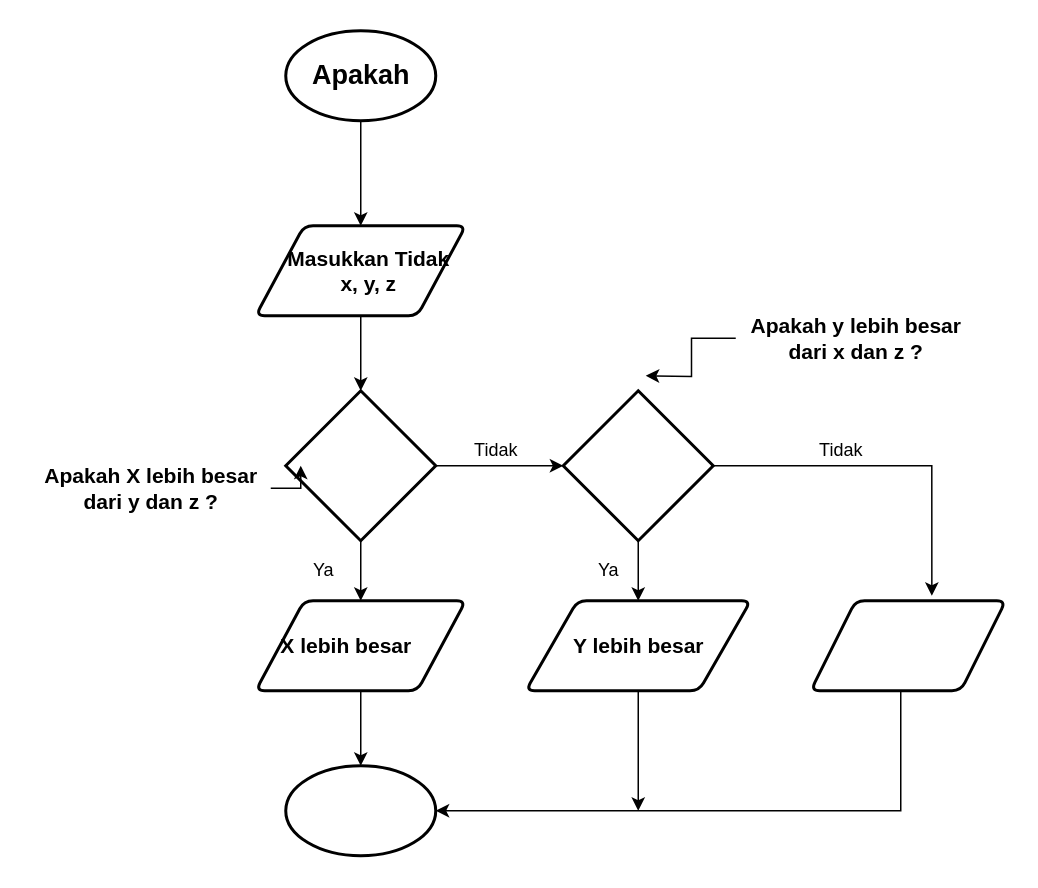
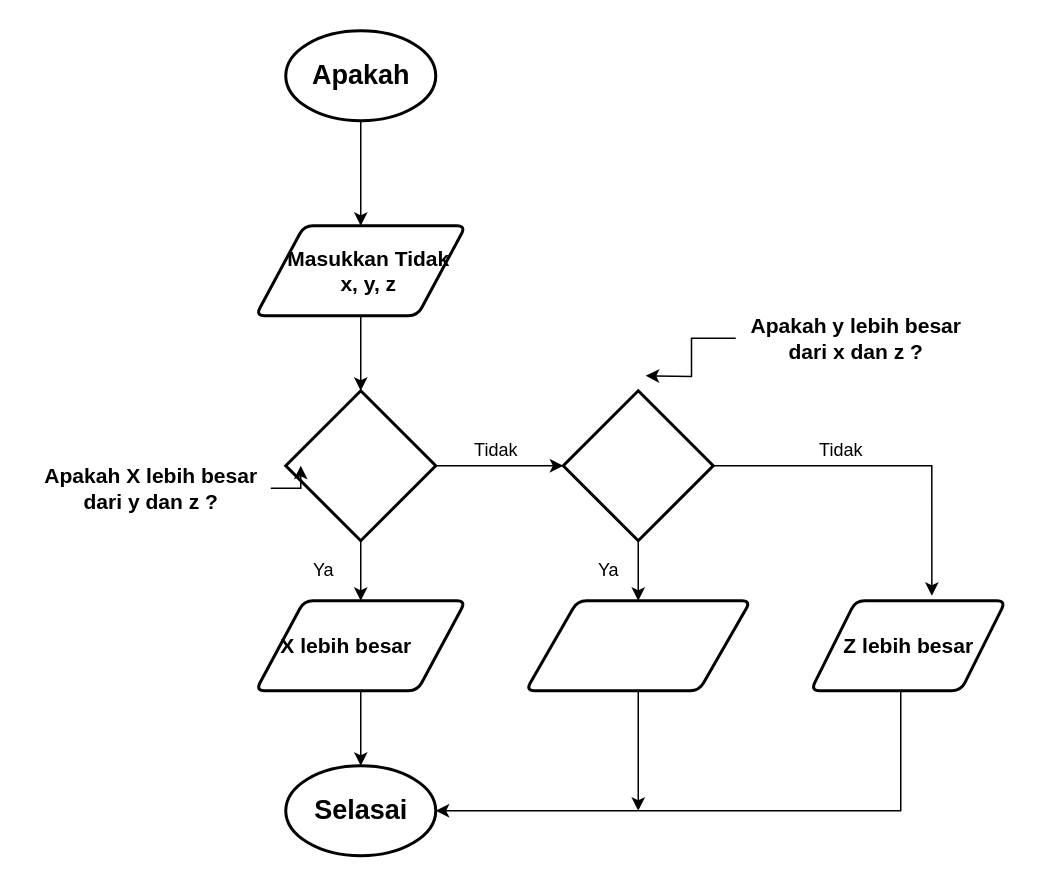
  <mxCell id="0" />
  <mxCell id="1" parent="0" />
  <mxCell id="2" style="edgeStyle=orthogonalEdgeStyle;rounded=0;orthogonalLoop=1;jettySize=auto;html=1;fontSize=12;" edge="1" parent="1" source="3" target="6"><mxGeometry relative="1" as="geometry"><mxPoint x="370" y="130" as="targetPoint" /></mxGeometry></mxCell>
  <mxCell id="3" value="" style="strokeWidth=2;html=1;shape=mxgraph.flowchart.start_1;whiteSpace=wrap;fontSize=12;" vertex="1" parent="1"><mxGeometry x="190" y="20" width="100" height="60" as="geometry" /></mxCell>
  <mxCell id="4" value="" style="strokeWidth=2;html=1;shape=mxgraph.flowchart.start_1;whiteSpace=wrap;fontSize=12;" vertex="1" parent="1"><mxGeometry x="190" y="510" width="100" height="60" as="geometry" /></mxCell>
  <mxCell id="5" style="edgeStyle=orthogonalEdgeStyle;rounded=0;orthogonalLoop=1;jettySize=auto;html=1;entryX=0.5;entryY=0;entryDx=0;entryDy=0;entryPerimeter=0;fontSize=12;" edge="1" parent="1" source="6" target="9"><mxGeometry relative="1" as="geometry" /></mxCell>
  <mxCell id="6" value="" style="shape=parallelogram;html=1;strokeWidth=2;perimeter=parallelogramPerimeter;whiteSpace=wrap;rounded=1;arcSize=12;size=0.23;" vertex="1" parent="1"><mxGeometry x="170" y="150" width="140" height="60" as="geometry" /></mxCell>
  <mxCell id="7" style="edgeStyle=orthogonalEdgeStyle;rounded=0;orthogonalLoop=1;jettySize=auto;html=1;fontSize=12;" edge="1" parent="1" source="9" target="12"><mxGeometry relative="1" as="geometry" /></mxCell>
  <mxCell id="8" style="edgeStyle=orthogonalEdgeStyle;rounded=0;orthogonalLoop=1;jettySize=auto;html=1;entryX=0.5;entryY=0;entryDx=0;entryDy=0;fontSize=12;" edge="1" parent="1" source="9" target="18"><mxGeometry relative="1" as="geometry" /></mxCell>
  <mxCell id="9" value="" style="strokeWidth=2;html=1;shape=mxgraph.flowchart.decision;whiteSpace=wrap;fontSize=12;" vertex="1" parent="1"><mxGeometry x="190" y="260" width="100" height="100" as="geometry" /></mxCell>
  <mxCell id="10" style="edgeStyle=orthogonalEdgeStyle;rounded=0;orthogonalLoop=1;jettySize=auto;html=1;entryX=0.621;entryY=-0.055;entryDx=0;entryDy=0;entryPerimeter=0;fontSize=12;" edge="1" parent="1" source="12" target="14"><mxGeometry relative="1" as="geometry" /></mxCell>
  <mxCell id="11" style="edgeStyle=orthogonalEdgeStyle;rounded=0;orthogonalLoop=1;jettySize=auto;html=1;entryX=0.5;entryY=0;entryDx=0;entryDy=0;fontSize=12;" edge="1" parent="1" source="12" target="16"><mxGeometry relative="1" as="geometry" /></mxCell>
  <mxCell id="12" value="" style="strokeWidth=2;html=1;shape=mxgraph.flowchart.decision;whiteSpace=wrap;fontSize=12;" vertex="1" parent="1"><mxGeometry x="375" y="260" width="100" height="100" as="geometry" /></mxCell>
  <mxCell id="13" style="edgeStyle=orthogonalEdgeStyle;rounded=0;orthogonalLoop=1;jettySize=auto;html=1;fontSize=12;entryX=1;entryY=0.5;entryDx=0;entryDy=0;entryPerimeter=0;" edge="1" parent="1" source="14" target="4"><mxGeometry relative="1" as="geometry"><mxPoint x="660" y="550" as="targetPoint" /><Array as="points"><mxPoint x="600" y="540" /></Array></mxGeometry></mxCell>
  <mxCell id="14" value="" style="shape=parallelogram;html=1;strokeWidth=2;perimeter=parallelogramPerimeter;whiteSpace=wrap;rounded=1;arcSize=12;size=0.23;fontSize=12;" vertex="1" parent="1"><mxGeometry x="540" y="400" width="130" height="60" as="geometry" /></mxCell>
  <mxCell id="15" style="edgeStyle=orthogonalEdgeStyle;rounded=0;orthogonalLoop=1;jettySize=auto;html=1;fontSize=12;" edge="1" parent="1" source="16"><mxGeometry relative="1" as="geometry"><mxPoint x="425" y="540" as="targetPoint" /></mxGeometry></mxCell>
  <mxCell id="16" value="" style="shape=parallelogram;html=1;strokeWidth=2;perimeter=parallelogramPerimeter;whiteSpace=wrap;rounded=1;arcSize=12;size=0.23;fontSize=12;" vertex="1" parent="1"><mxGeometry x="350" y="400" width="150" height="60" as="geometry" /></mxCell>
  <mxCell id="17" style="edgeStyle=orthogonalEdgeStyle;rounded=0;orthogonalLoop=1;jettySize=auto;html=1;entryX=0.5;entryY=0;entryDx=0;entryDy=0;entryPerimeter=0;fontSize=12;" edge="1" parent="1" source="18" target="4"><mxGeometry relative="1" as="geometry" /></mxCell>
  <mxCell id="18" value="" style="shape=parallelogram;html=1;strokeWidth=2;perimeter=parallelogramPerimeter;whiteSpace=wrap;rounded=1;arcSize=12;size=0.23;fontSize=12;" vertex="1" parent="1"><mxGeometry x="170" y="400" width="140" height="60" as="geometry" /></mxCell>
  <mxCell id="19" value="&lt;h2&gt;Apakah&lt;/h2&gt;" style="text;html=1;resizable=0;autosize=1;align=center;verticalAlign=middle;points=[];fillColor=none;strokeColor=none;rounded=0;" vertex="1" parent="1"><mxGeometry x="210" y="25" width="60" height="50" as="geometry" /></mxCell>
+ <mxCell id="20" value="&lt;h2&gt;Selasai&lt;/h2&gt;" style="text;html=1;resizable=0;autosize=1;align=center;verticalAlign=middle;points=[];fillColor=none;strokeColor=none;rounded=0;" vertex="1" parent="1"><mxGeometry x="200" y="515" width="80" height="50" as="geometry" /></mxCell>
  <mxCell id="21" value="&lt;h3&gt;X lebih besar&lt;/h3&gt;" style="text;html=1;resizable=0;autosize=1;align=center;verticalAlign=middle;points=[];fillColor=none;strokeColor=none;rounded=0;" vertex="1" parent="1"><mxGeometry x="175" y="405" width="110" height="50" as="geometry" /></mxCell>
  <mxCell id="22" style="edgeStyle=orthogonalEdgeStyle;rounded=0;orthogonalLoop=1;jettySize=auto;html=1;" edge="1" parent="1" source="23" target="9"><mxGeometry relative="1" as="geometry" /></mxCell>
  <mxCell id="23" value="&lt;h3&gt;Apakah X lebih besar&lt;br style=&quot;font-size: 12px&quot;&gt;dari y dan z ?&lt;/h3&gt;" style="text;html=1;resizable=0;autosize=1;align=center;verticalAlign=middle;points=[];fillColor=none;strokeColor=none;rounded=0;" vertex="1" parent="1"><mxGeometry x="20" y="295" width="160" height="60" as="geometry" /></mxCell>
  <mxCell id="24" value="&lt;font style=&quot;font-size: 14px&quot;&gt;&lt;b&gt;Masukkan Tidak&lt;br&gt;x, y, z&lt;/b&gt;&lt;/font&gt;" style="text;html=1;resizable=0;autosize=1;align=center;verticalAlign=middle;points=[];fillColor=none;strokeColor=none;rounded=0;" vertex="1" parent="1"><mxGeometry x="185" y="160" width="120" height="40" as="geometry" /></mxCell>
- <mxCell id="25" value="&lt;h3&gt;Y lebih besar&lt;/h3&gt;" style="text;html=1;resizable=0;autosize=1;align=center;verticalAlign=middle;points=[];fillColor=none;strokeColor=none;rounded=0;" vertex="1" parent="1"><mxGeometry x="370" y="405" width="110" height="50" as="geometry" /></mxCell>
+ <mxCell id="26" value="&lt;h3&gt;Z lebih besar&lt;/h3&gt;" style="text;html=1;resizable=0;autosize=1;align=center;verticalAlign=middle;points=[];fillColor=none;strokeColor=none;rounded=0;" vertex="1" parent="1"><mxGeometry x="550" y="405" width="110" height="50" as="geometry" /></mxCell>
  <mxCell id="27" value="Ya" style="text;html=1;resizable=0;autosize=1;align=center;verticalAlign=middle;points=[];fillColor=none;strokeColor=none;rounded=0;" vertex="1" parent="1"><mxGeometry x="200" y="370" width="30" height="20" as="geometry" /></mxCell>
  <mxCell id="28" value="Ya" style="text;html=1;resizable=0;autosize=1;align=center;verticalAlign=middle;points=[];fillColor=none;strokeColor=none;rounded=0;" vertex="1" parent="1"><mxGeometry x="390" y="370" width="30" height="20" as="geometry" /></mxCell>
  <mxCell id="29" value="Tidak" style="text;html=1;resizable=0;autosize=1;align=center;verticalAlign=middle;points=[];fillColor=none;strokeColor=none;rounded=0;" vertex="1" parent="1"><mxGeometry x="305" y="290" width="50" height="20" as="geometry" /></mxCell>
  <mxCell id="30" value="Tidak" style="text;html=1;resizable=0;autosize=1;align=center;verticalAlign=middle;points=[];fillColor=none;strokeColor=none;rounded=0;" vertex="1" parent="1"><mxGeometry x="535" y="290" width="50" height="20" as="geometry" /></mxCell>
  <mxCell id="31" style="edgeStyle=orthogonalEdgeStyle;rounded=0;orthogonalLoop=1;jettySize=auto;html=1;" edge="1" parent="1" source="32"><mxGeometry relative="1" as="geometry"><mxPoint x="430" y="250" as="targetPoint" /></mxGeometry></mxCell>
  <mxCell id="32" value="&lt;h3&gt;Apakah y lebih besar&lt;br style=&quot;font-size: 12px&quot;&gt;dari x dan z ?&lt;/h3&gt;" style="text;html=1;resizable=0;autosize=1;align=center;verticalAlign=middle;points=[];fillColor=none;strokeColor=none;rounded=0;" vertex="1" parent="1"><mxGeometry x="490" y="195" width="160" height="60" as="geometry" /></mxCell>
